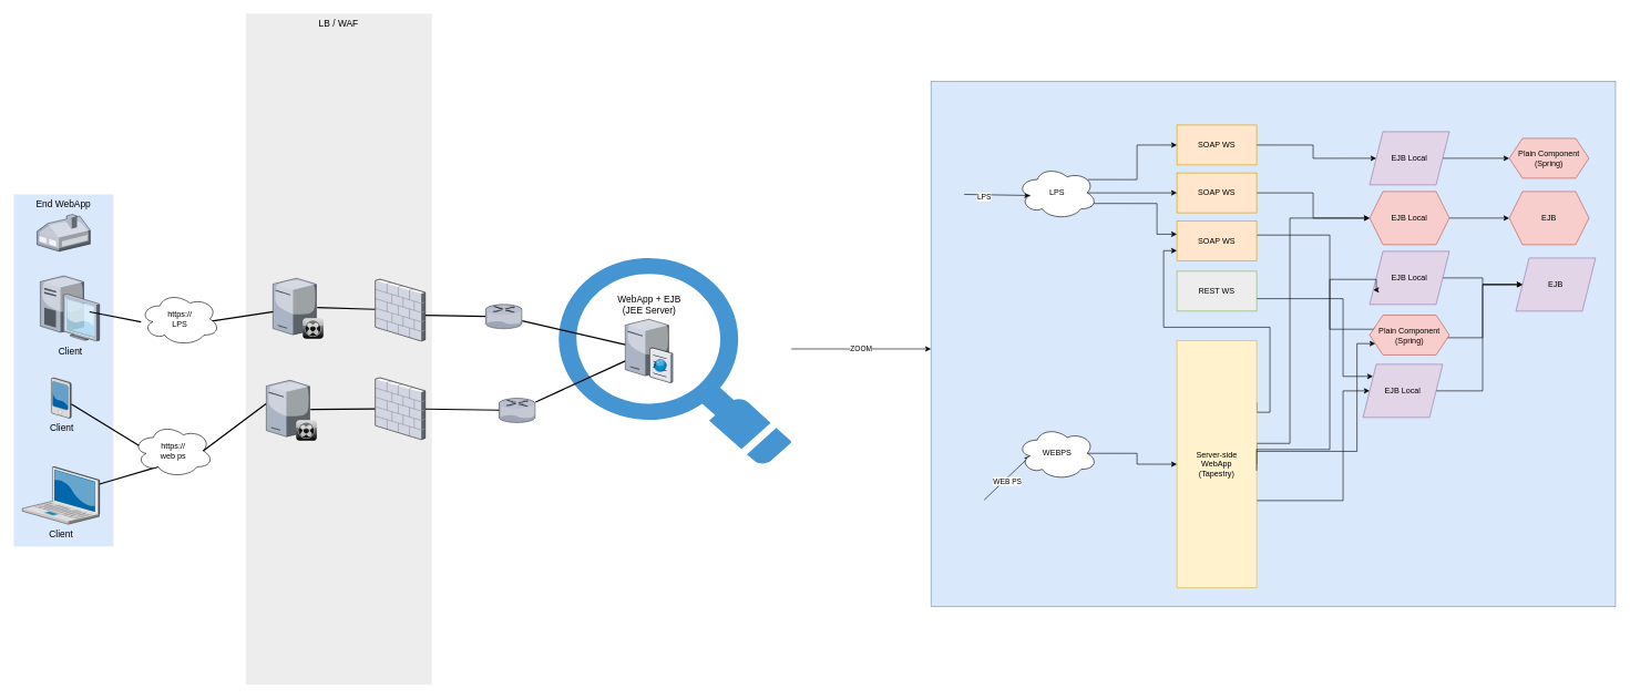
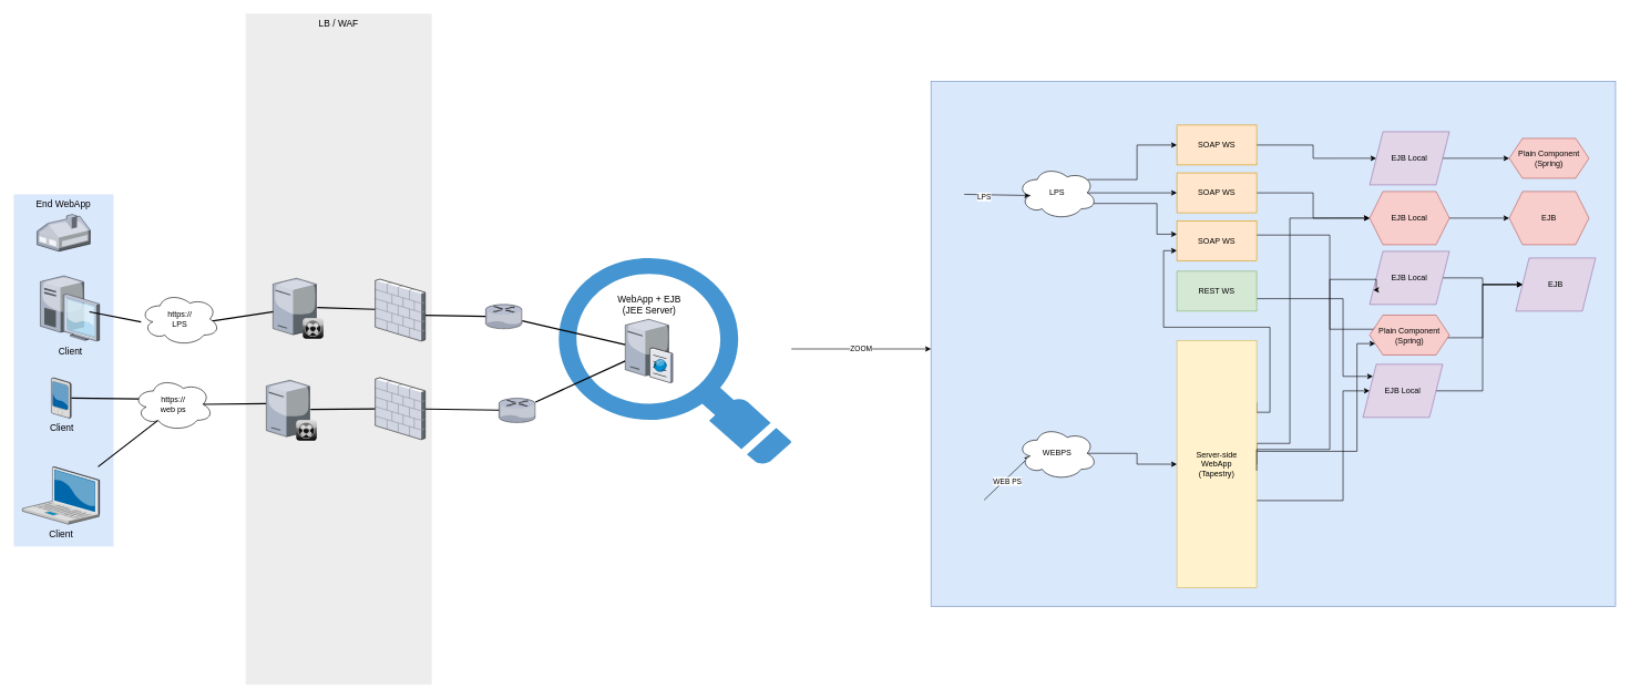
  <mxCell id="0" style=";html=1;" />
  <mxCell id="1" style=";html=1;" parent="0" />
  <mxCell id="2" value="" style="shadow=0;dashed=0;html=1;strokeColor=none;fillColor=#4495D1;labelPosition=center;verticalLabelPosition=bottom;verticalAlign=top;align=center;outlineConnect=0;shape=mxgraph.veeam.magnifying_glass;pointerEvents=1;" parent="1" vertex="1"><mxGeometry x="840" y="387.75" width="350" height="312" as="geometry" /></mxCell>
  <mxCell id="3" value="LB / WAF" style="whiteSpace=wrap;html=1;fillColor=#EDEDED;fontSize=14;strokeColor=none;verticalAlign=top;" parent="1" vertex="1"><mxGeometry x="369" y="20" width="280" height="1010" as="geometry" /></mxCell>
  <mxCell id="4" value="End WebApp" style="whiteSpace=wrap;html=1;fillColor=#dae8fc;fontSize=14;strokeColor=none;verticalAlign=top;" parent="1" vertex="1"><mxGeometry x="20" y="292" width="150" height="530" as="geometry" /></mxCell>
  <mxCell id="5" style="edgeStyle=none;rounded=0;html=1;startSize=10;endSize=10;jettySize=auto;orthogonalLoop=1;fontSize=14;endArrow=none;endFill=0;strokeWidth=2;entryX=0.31;entryY=0.8;entryDx=0;entryDy=0;entryPerimeter=0;" parent="1" source="6" target="54" edge="1"><mxGeometry relative="1" as="geometry" /></mxCell>
  <mxCell id="6" value="Client" style="verticalLabelPosition=bottom;aspect=fixed;html=1;verticalAlign=top;strokeColor=none;shape=mxgraph.citrix.laptop_2;fillColor=#66B2FF;gradientColor=#0066CC;fontSize=14;" parent="1" vertex="1"><mxGeometry x="33" y="702" width="116" height="86.5" as="geometry" /></mxCell>
  <mxCell id="7" style="edgeStyle=none;rounded=0;html=1;startSize=10;endSize=10;jettySize=auto;orthogonalLoop=1;fontSize=14;endArrow=none;endFill=0;strokeWidth=2;entryX=0.07;entryY=0.4;entryDx=0;entryDy=0;entryPerimeter=0;" parent="1" source="8" target="54" edge="1"><mxGeometry relative="1" as="geometry" /></mxCell>
  <mxCell id="8" value="Client" style="verticalLabelPosition=bottom;aspect=fixed;html=1;verticalAlign=top;strokeColor=none;shape=mxgraph.citrix.pda;fillColor=#66B2FF;gradientColor=#0066CC;fontSize=14;" parent="1" vertex="1"><mxGeometry x="76.5" y="568" width="30" height="61" as="geometry" /></mxCell>
  <mxCell id="9" style="edgeStyle=none;rounded=0;html=1;startSize=10;endSize=10;jettySize=auto;orthogonalLoop=1;fontSize=14;endArrow=none;endFill=0;strokeWidth=2;exitX=0.875;exitY=0.484;exitDx=0;exitDy=0;exitPerimeter=0;" parent="1" source="12" target="15" edge="1"><mxGeometry relative="1" as="geometry"><mxPoint x="507" y="768" as="targetPoint" /><mxPoint x="483" y="780.126" as="sourcePoint" /></mxGeometry></mxCell>
  <mxCell id="10" style="edgeStyle=none;rounded=0;html=1;startSize=10;endSize=10;jettySize=auto;orthogonalLoop=1;fontSize=14;endArrow=none;endFill=0;strokeWidth=2;" parent="1" source="11" target="13" edge="1"><mxGeometry relative="1" as="geometry" /></mxCell>
  <mxCell id="11" value="" style="verticalLabelPosition=bottom;aspect=fixed;html=1;verticalAlign=top;strokeColor=none;shape=mxgraph.citrix.router;fillColor=#66B2FF;gradientColor=#0066CC;fontSize=14;" parent="1" vertex="1"><mxGeometry x="750" y="599" width="55" height="36.5" as="geometry" /></mxCell>
  <mxCell id="12" value="" style="verticalLabelPosition=bottom;aspect=fixed;html=1;verticalAlign=top;strokeColor=none;shape=mxgraph.citrix.xenclient_synchronizer;fillColor=#CCCCCC;gradientColor=#000000;gradientDirection=south;fontSize=14;" parent="1" vertex="1"><mxGeometry x="400" y="571.75" width="76" height="91" as="geometry" /></mxCell>
  <mxCell id="13" value="WebApp + EJB&lt;br&gt;(JEE Server)" style="verticalLabelPosition=top;aspect=fixed;html=1;verticalAlign=bottom;strokeColor=none;shape=mxgraph.citrix.cache_server;fillColor=#66B2FF;gradientColor=#0066CC;fontSize=14;labelPosition=center;align=center;" parent="1" vertex="1"><mxGeometry x="940" y="477.75" width="71" height="97.5" as="geometry" /></mxCell>
  <mxCell id="14" style="edgeStyle=none;rounded=0;html=1;startSize=10;endSize=10;jettySize=auto;orthogonalLoop=1;fontSize=14;endArrow=none;endFill=0;strokeWidth=2;" parent="1" source="15" target="11" edge="1"><mxGeometry relative="1" as="geometry" /></mxCell>
  <mxCell id="15" value="" style="verticalLabelPosition=bottom;aspect=fixed;html=1;verticalAlign=top;strokeColor=none;shape=mxgraph.citrix.firewall;fillColor=#66B2FF;gradientColor=#0066CC;fontSize=14;" parent="1" vertex="1"><mxGeometry x="564" y="568" width="75" height="93" as="geometry" /></mxCell>
  <mxCell id="16" value="" style="verticalLabelPosition=bottom;aspect=fixed;html=1;verticalAlign=top;strokeColor=none;shape=mxgraph.citrix.home_office;fillColor=#66B2FF;gradientColor=#0066CC;fontSize=14;" parent="1" vertex="1"><mxGeometry x="55" y="322.25" width="80" height="55.5" as="geometry" /></mxCell>
  <mxCell id="17" value="Client" style="verticalLabelPosition=bottom;aspect=fixed;html=1;verticalAlign=top;strokeColor=none;shape=mxgraph.citrix.desktop;fillColor=#66B2FF;gradientColor=#0066CC;fontSize=14;" parent="1" vertex="1"><mxGeometry x="60" y="414.75" width="89" height="98" as="geometry" /></mxCell>
  <mxCell id="18" style="edgeStyle=none;rounded=0;html=1;startSize=10;endSize=10;jettySize=auto;orthogonalLoop=1;fontSize=14;endArrow=none;endFill=0;strokeWidth=2;exitX=0.83;exitY=0.552;exitDx=0;exitDy=0;exitPerimeter=0;entryX=0.013;entryY=0.554;entryDx=0;entryDy=0;entryPerimeter=0;" parent="1" source="67" target="30" edge="1"><mxGeometry relative="1" as="geometry"><mxPoint x="117" y="607" as="sourcePoint" /><mxPoint x="350" y="612" as="targetPoint" /></mxGeometry></mxCell>
  <mxCell id="19" value="" style="rounded=0;whiteSpace=wrap;html=1;fillColor=#dae8fc;strokeColor=#6c8ebf;" parent="1" vertex="1"><mxGeometry x="1400" y="122" width="1030" height="790" as="geometry" /></mxCell>
  <mxCell id="20" style="edgeStyle=orthogonalEdgeStyle;rounded=0;orthogonalLoop=1;jettySize=auto;html=1;exitX=1;exitY=0.5;exitDx=0;exitDy=0;entryX=0.125;entryY=0.228;entryDx=0;entryDy=0;entryPerimeter=0;" parent="1" target="46" edge="1"><mxGeometry relative="1" as="geometry"><mxPoint x="2037" y="552" as="targetPoint" /><mxPoint x="1820" y="448" as="sourcePoint" /><Array as="points"><mxPoint x="1820" y="449" /><mxPoint x="2020" y="449" /><mxPoint x="2020" y="566" /></Array></mxGeometry></mxCell>
- <mxCell id="21" value="REST WS" style="rounded=0;whiteSpace=wrap;html=1;fillColor=#ededed;strokeColor=#82b366;" parent="1" vertex="1"><mxGeometry x="1770" y="407.75" width="120" height="60" as="geometry" /></mxCell>
+ <mxCell id="21" value="REST WS" style="rounded=0;whiteSpace=wrap;html=1;fillColor=#d5e8d4;strokeColor=#82b366;" parent="1" vertex="1"><mxGeometry x="1770" y="407.75" width="120" height="60" as="geometry" /></mxCell>
  <mxCell id="22" style="edgeStyle=orthogonalEdgeStyle;rounded=0;orthogonalLoop=1;jettySize=auto;html=1;exitX=1;exitY=0.5;exitDx=0;exitDy=0;entryX=0;entryY=0.5;entryDx=0;entryDy=0;" parent="1" target="46" edge="1"><mxGeometry relative="1" as="geometry"><mxPoint x="1890" y="752.875" as="sourcePoint" /><mxPoint x="2060" y="642.5" as="targetPoint" /><Array as="points"><mxPoint x="2020" y="753" /><mxPoint x="2020" y="588" /></Array></mxGeometry></mxCell>
  <mxCell id="23" style="edgeStyle=orthogonalEdgeStyle;rounded=0;orthogonalLoop=1;jettySize=auto;html=1;exitX=1;exitY=0.5;exitDx=0;exitDy=0;entryX=0;entryY=0.75;entryDx=0;entryDy=0;" parent="1" target="48" edge="1"><mxGeometry relative="1" as="geometry"><mxPoint x="1870" y="678.75" as="sourcePoint" /><mxPoint x="2058.571" y="516.607" as="targetPoint" /><Array as="points"><mxPoint x="2041" y="679" /><mxPoint x="2041" y="517" /></Array></mxGeometry></mxCell>
  <mxCell id="24" style="edgeStyle=orthogonalEdgeStyle;rounded=0;orthogonalLoop=1;jettySize=auto;html=1;exitX=1;exitY=0.5;exitDx=0;exitDy=0;entryX=0;entryY=0.5;entryDx=0;entryDy=0;" parent="1" source="26" target="41" edge="1"><mxGeometry relative="1" as="geometry"><Array as="points"><mxPoint x="1940" y="666.75" /><mxPoint x="1940" y="327.75" /></Array></mxGeometry></mxCell>
  <mxCell id="25" style="edgeStyle=orthogonalEdgeStyle;rounded=0;orthogonalLoop=1;jettySize=auto;html=1;exitX=1;exitY=0.25;exitDx=0;exitDy=0;entryX=0;entryY=0.75;entryDx=0;entryDy=0;" parent="1" source="26" target="28" edge="1"><mxGeometry relative="1" as="geometry"><Array as="points"><mxPoint x="1910" y="620" /><mxPoint x="1910" y="492" /><mxPoint x="1750" y="492" /><mxPoint x="1750" y="377" /></Array></mxGeometry></mxCell>
  <mxCell id="26" value="Server-side&lt;br&gt;WebApp&lt;br&gt;(Tapestry)" style="rounded=0;whiteSpace=wrap;html=1;fillColor=#fff2cc;strokeColor=#d6b656;" parent="1" vertex="1"><mxGeometry x="1770" y="512" width="120" height="372.25" as="geometry" /></mxCell>
  <mxCell id="27" style="edgeStyle=orthogonalEdgeStyle;rounded=0;orthogonalLoop=1;jettySize=auto;html=1;exitX=1;exitY=0.5;exitDx=0;exitDy=0;entryX=0;entryY=0.25;entryDx=0;entryDy=0;" parent="1" target="48" edge="1"><mxGeometry relative="1" as="geometry"><mxPoint x="2040" y="495.25" as="targetPoint" /><Array as="points"><mxPoint x="2000" y="353" /><mxPoint x="2000" y="495" /><mxPoint x="2069" y="495" /></Array><mxPoint x="1870" y="353.25" as="sourcePoint" /></mxGeometry></mxCell>
  <mxCell id="28" value="SOAP WS" style="rounded=0;whiteSpace=wrap;html=1;fillColor=#ffe6cc;strokeColor=#d79b00;" parent="1" vertex="1"><mxGeometry x="1770" y="331.75" width="120" height="60" as="geometry" /></mxCell>
  <mxCell id="29" style="edgeStyle=none;rounded=0;html=1;startSize=10;endSize=10;jettySize=auto;orthogonalLoop=1;fontSize=14;endArrow=none;endFill=0;strokeWidth=2;exitX=0.875;exitY=0.484;exitDx=0;exitDy=0;exitPerimeter=0;" parent="1" source="30" target="31" edge="1"><mxGeometry relative="1" as="geometry"><mxPoint x="497" y="553" as="targetPoint" /><mxPoint x="473" y="565.126" as="sourcePoint" /></mxGeometry></mxCell>
  <mxCell id="30" value="" style="verticalLabelPosition=bottom;aspect=fixed;html=1;verticalAlign=top;strokeColor=none;shape=mxgraph.citrix.xenclient_synchronizer;fillColor=#CCCCCC;gradientColor=#000000;gradientDirection=south;fontSize=14;" parent="1" vertex="1"><mxGeometry x="410" y="418.25" width="76" height="91" as="geometry" /></mxCell>
  <mxCell id="31" value="" style="verticalLabelPosition=bottom;aspect=fixed;html=1;verticalAlign=top;strokeColor=none;shape=mxgraph.citrix.firewall;fillColor=#66B2FF;gradientColor=#0066CC;fontSize=14;" parent="1" vertex="1"><mxGeometry x="564" y="419.75" width="75" height="93" as="geometry" /></mxCell>
  <mxCell id="32" style="edgeStyle=orthogonalEdgeStyle;rounded=0;orthogonalLoop=1;jettySize=auto;html=1;exitX=1;exitY=0.5;exitDx=0;exitDy=0;entryX=0;entryY=0.5;entryDx=0;entryDy=0;" parent="1" source="33" target="41" edge="1"><mxGeometry relative="1" as="geometry" /></mxCell>
  <mxCell id="33" value="SOAP WS" style="rounded=0;whiteSpace=wrap;html=1;fillColor=#ffe6cc;strokeColor=#d79b00;" parent="1" vertex="1"><mxGeometry x="1770" y="259.75" width="120" height="60" as="geometry" /></mxCell>
  <mxCell id="34" style="edgeStyle=orthogonalEdgeStyle;rounded=0;orthogonalLoop=1;jettySize=auto;html=1;exitX=1;exitY=0.5;exitDx=0;exitDy=0;entryX=0;entryY=0.5;entryDx=0;entryDy=0;" parent="1" source="35" target="37" edge="1"><mxGeometry relative="1" as="geometry" /></mxCell>
  <mxCell id="35" value="SOAP WS" style="rounded=0;whiteSpace=wrap;html=1;fillColor=#ffe6cc;strokeColor=#d79b00;" parent="1" vertex="1"><mxGeometry x="1770" y="187.75" width="120" height="60" as="geometry" /></mxCell>
  <mxCell id="36" style="edgeStyle=orthogonalEdgeStyle;rounded=0;orthogonalLoop=1;jettySize=auto;html=1;exitX=1;exitY=0.5;exitDx=0;exitDy=0;entryX=0;entryY=0.5;entryDx=0;entryDy=0;" parent="1" source="37" target="49" edge="1"><mxGeometry relative="1" as="geometry" /></mxCell>
  <mxCell id="37" value="EJB Local" style="shape=parallelogram;perimeter=parallelogramPerimeter;whiteSpace=wrap;html=1;fixedSize=1;fillColor=#e1d5e7;strokeColor=#9673a6;" parent="1" vertex="1"><mxGeometry x="2060" y="197.75" width="120" height="80" as="geometry" /></mxCell>
  <mxCell id="38" style="edgeStyle=orthogonalEdgeStyle;rounded=0;orthogonalLoop=1;jettySize=auto;html=1;exitX=1;exitY=0.5;exitDx=0;exitDy=0;entryX=0;entryY=0.5;entryDx=0;entryDy=0;" parent="1" source="39" target="44" edge="1"><mxGeometry relative="1" as="geometry" /></mxCell>
  <mxCell id="39" value="EJB Local" style="shape=parallelogram;perimeter=parallelogramPerimeter;whiteSpace=wrap;html=1;fixedSize=1;fillColor=#e1d5e7;strokeColor=#9673a6;" parent="1" vertex="1"><mxGeometry x="2060" y="377.75" width="120" height="80" as="geometry" /></mxCell>
  <mxCell id="40" style="edgeStyle=orthogonalEdgeStyle;rounded=0;orthogonalLoop=1;jettySize=auto;html=1;exitX=1;exitY=0.5;exitDx=0;exitDy=0;entryX=0;entryY=0.5;entryDx=0;entryDy=0;" parent="1" source="41" target="42" edge="1"><mxGeometry relative="1" as="geometry" /></mxCell>
  <mxCell id="41" value="EJB Local" style="shape=hexagon;perimeter=hexagonPerimeter2;whiteSpace=wrap;html=1;fixedSize=1;fillColor=#f8cecc;strokeColor=#b85450;" parent="1" vertex="1"><mxGeometry x="2060" y="287.75" width="120" height="80" as="geometry" /></mxCell>
  <mxCell id="42" value="EJB" style="shape=hexagon;perimeter=hexagonPerimeter2;whiteSpace=wrap;html=1;fixedSize=1;fillColor=#f8cecc;strokeColor=#b85450;" parent="1" vertex="1"><mxGeometry x="2270" y="287.75" width="120" height="80" as="geometry" /></mxCell>
  <mxCell id="43" style="edgeStyle=orthogonalEdgeStyle;rounded=0;orthogonalLoop=1;jettySize=auto;html=1;exitX=1;exitY=0.5;exitDx=0;exitDy=0;entryX=0;entryY=0.5;entryDx=0;entryDy=0;" parent="1" source="48" target="44" edge="1"><mxGeometry relative="1" as="geometry"><mxPoint x="2180" y="507.75" as="sourcePoint" /><Array as="points"><mxPoint x="2170" y="507.75" /><mxPoint x="2230" y="507.75" /><mxPoint x="2230" y="427.75" /></Array></mxGeometry></mxCell>
  <mxCell id="44" value="EJB" style="shape=parallelogram;perimeter=parallelogramPerimeter;whiteSpace=wrap;html=1;fixedSize=1;fillColor=#e1d5e7;strokeColor=#9673a6;" parent="1" vertex="1"><mxGeometry x="2280" y="387.75" width="120" height="80" as="geometry" /></mxCell>
  <mxCell id="45" style="edgeStyle=orthogonalEdgeStyle;rounded=0;orthogonalLoop=1;jettySize=auto;html=1;exitX=1;exitY=0.5;exitDx=0;exitDy=0;entryX=0;entryY=0.5;entryDx=0;entryDy=0;" parent="1" source="46" target="44" edge="1"><mxGeometry relative="1" as="geometry"><Array as="points"><mxPoint x="2230" y="587.75" /><mxPoint x="2230" y="427.75" /></Array></mxGeometry></mxCell>
  <mxCell id="46" value="EJB Local" style="shape=parallelogram;perimeter=parallelogramPerimeter;whiteSpace=wrap;html=1;fixedSize=1;fillColor=#e1d5e7;strokeColor=#9673a6;" parent="1" vertex="1"><mxGeometry x="2050" y="547.75" width="120" height="80" as="geometry" /></mxCell>
  <mxCell id="47" style="edgeStyle=orthogonalEdgeStyle;rounded=0;orthogonalLoop=1;jettySize=auto;html=1;exitX=1;exitY=0.5;exitDx=0;exitDy=0;entryX=0;entryY=0.75;entryDx=0;entryDy=0;" parent="1" target="39" edge="1"><mxGeometry relative="1" as="geometry"><Array as="points"><mxPoint x="1890" y="676" /><mxPoint x="2000" y="676" /><mxPoint x="2000" y="420" /><mxPoint x="2070" y="420" /><mxPoint x="2070" y="436" /></Array><mxPoint x="1890" y="707.875" as="sourcePoint" /><mxPoint x="2070" y="390" as="targetPoint" /></mxGeometry></mxCell>
  <mxCell id="48" value="Plain Component&lt;br&gt;(Spring)" style="shape=hexagon;perimeter=hexagonPerimeter2;whiteSpace=wrap;html=1;fixedSize=1;fillColor=#f8cecc;strokeColor=#b85450;" parent="1" vertex="1"><mxGeometry x="2060" y="473.75" width="120" height="60" as="geometry" /></mxCell>
  <mxCell id="49" value="Plain Component&lt;br&gt;(Spring)" style="shape=hexagon;perimeter=hexagonPerimeter2;whiteSpace=wrap;html=1;fixedSize=1;fillColor=#f8cecc;strokeColor=#b85450;" parent="1" vertex="1"><mxGeometry x="2270" y="207.75" width="120" height="60" as="geometry" /></mxCell>
  <mxCell id="50" value="ZOOM" style="endArrow=classic;html=1;rounded=0;entryX=0;entryY=0.5;entryDx=0;entryDy=0;" parent="1" edge="1"><mxGeometry x="-0.002" width="50" height="50" relative="1" as="geometry"><mxPoint x="1190" y="524.66" as="sourcePoint" /><mxPoint x="1400" y="524.66" as="targetPoint" /><mxPoint as="offset" /></mxGeometry></mxCell>
  <mxCell id="51" value="" style="edgeStyle=none;rounded=0;html=1;startSize=10;endSize=10;jettySize=auto;orthogonalLoop=1;fontSize=14;endArrow=none;endFill=0;strokeWidth=2;exitX=1.006;exitY=0.585;exitDx=0;exitDy=0;exitPerimeter=0;" parent="1" source="31" target="52" edge="1"><mxGeometry relative="1" as="geometry"><mxPoint x="640" y="356.5" as="sourcePoint" /><mxPoint x="741" y="356.5" as="targetPoint" /></mxGeometry></mxCell>
  <mxCell id="52" value="" style="verticalLabelPosition=bottom;aspect=fixed;html=1;verticalAlign=top;strokeColor=none;shape=mxgraph.citrix.router;fillColor=#66B2FF;gradientColor=#0066CC;fontSize=14;" parent="1" vertex="1"><mxGeometry x="730" y="457.75" width="55" height="36.5" as="geometry" /></mxCell>
  <mxCell id="53" value="" style="edgeStyle=none;rounded=0;html=1;startSize=10;endSize=10;jettySize=auto;orthogonalLoop=1;fontSize=14;endArrow=none;endFill=0;strokeWidth=2;" parent="1" source="52" target="13" edge="1"><mxGeometry width="50" height="50" relative="1" as="geometry"><mxPoint x="1050" y="742" as="sourcePoint" /><mxPoint x="1100" y="692" as="targetPoint" /></mxGeometry></mxCell>
- <mxCell id="54" value="https://&lt;br&gt;web ps" style="ellipse;shape=cloud;whiteSpace=wrap;html=1;" parent="1" vertex="1"><mxGeometry x="200" y="638" width="120" height="80" as="geometry" /></mxCell>
+ <mxCell id="54" value="https://&lt;br&gt;web ps" style="ellipse;shape=cloud;whiteSpace=wrap;html=1;" parent="1" vertex="1"><mxGeometry x="200" y="568" width="120" height="80" as="geometry" /></mxCell>
  <mxCell id="55" style="edgeStyle=none;rounded=0;html=1;startSize=10;endSize=10;jettySize=auto;orthogonalLoop=1;fontSize=14;endArrow=none;endFill=0;strokeWidth=2;entryX=-0.006;entryY=0.389;entryDx=0;entryDy=0;entryPerimeter=0;exitX=0.875;exitY=0.5;exitDx=0;exitDy=0;exitPerimeter=0;" parent="1" source="54" target="12" edge="1"><mxGeometry relative="1" as="geometry"><mxPoint x="304" y="580" as="sourcePoint" /><mxPoint x="390" y="452" as="targetPoint" /></mxGeometry></mxCell>
  <mxCell id="56" value="" style="endArrow=classic;html=1;rounded=0;entryX=0.16;entryY=0.55;entryDx=0;entryDy=0;entryPerimeter=0;" parent="1" target="65" edge="1"><mxGeometry width="50" height="50" relative="1" as="geometry"><mxPoint x="1480" y="752" as="sourcePoint" /><mxPoint x="1530" y="687" as="targetPoint" /></mxGeometry></mxCell>
  <mxCell id="57" value="WEB PS" style="edgeLabel;html=1;align=center;verticalAlign=middle;resizable=0;points=[];" parent="56" vertex="1" connectable="0"><mxGeometry x="-0.075" y="-2" relative="1" as="geometry"><mxPoint x="1" as="offset" /></mxGeometry></mxCell>
  <mxCell id="58" value="" style="endArrow=classic;html=1;rounded=0;entryX=0.16;entryY=0.55;entryDx=0;entryDy=0;entryPerimeter=0;" parent="1" target="63" edge="1"><mxGeometry width="50" height="50" relative="1" as="geometry"><mxPoint x="1450" y="292" as="sourcePoint" /><mxPoint x="1480" y="290" as="targetPoint" /></mxGeometry></mxCell>
  <mxCell id="59" value="LPS" style="edgeLabel;html=1;align=center;verticalAlign=middle;resizable=0;points=[];" parent="58" vertex="1" connectable="0"><mxGeometry x="-0.388" y="-3" relative="1" as="geometry"><mxPoint as="offset" /></mxGeometry></mxCell>
  <mxCell id="60" style="edgeStyle=orthogonalEdgeStyle;rounded=0;orthogonalLoop=1;jettySize=auto;html=1;exitX=0.88;exitY=0.25;exitDx=0;exitDy=0;exitPerimeter=0;entryX=0;entryY=0.5;entryDx=0;entryDy=0;" parent="1" source="63" target="35" edge="1"><mxGeometry relative="1" as="geometry" /></mxCell>
  <mxCell id="61" style="edgeStyle=orthogonalEdgeStyle;rounded=0;orthogonalLoop=1;jettySize=auto;html=1;exitX=0.875;exitY=0.5;exitDx=0;exitDy=0;exitPerimeter=0;entryX=0;entryY=0.5;entryDx=0;entryDy=0;" parent="1" source="63" target="33" edge="1"><mxGeometry relative="1" as="geometry" /></mxCell>
  <mxCell id="62" style="edgeStyle=orthogonalEdgeStyle;rounded=0;orthogonalLoop=1;jettySize=auto;html=1;exitX=0.96;exitY=0.7;exitDx=0;exitDy=0;exitPerimeter=0;" parent="1" source="63" target="28" edge="1"><mxGeometry relative="1" as="geometry"><Array as="points"><mxPoint x="1740" y="306" /><mxPoint x="1740" y="352" /></Array></mxGeometry></mxCell>
  <mxCell id="63" value="LPS" style="ellipse;shape=cloud;whiteSpace=wrap;html=1;" parent="1" vertex="1"><mxGeometry x="1530" y="249.75" width="120" height="80" as="geometry" /></mxCell>
  <mxCell id="64" style="edgeStyle=orthogonalEdgeStyle;rounded=0;orthogonalLoop=1;jettySize=auto;html=1;exitX=0.875;exitY=0.5;exitDx=0;exitDy=0;exitPerimeter=0;entryX=0;entryY=0.5;entryDx=0;entryDy=0;" parent="1" source="65" target="26" edge="1"><mxGeometry relative="1" as="geometry" /></mxCell>
  <mxCell id="65" value="WEBPS" style="ellipse;shape=cloud;whiteSpace=wrap;html=1;" parent="1" vertex="1"><mxGeometry x="1530" y="641.75" width="120" height="80" as="geometry" /></mxCell>
  <mxCell id="66" value="" style="edgeStyle=none;rounded=0;html=1;startSize=10;endSize=10;jettySize=auto;orthogonalLoop=1;fontSize=14;endArrow=none;endFill=0;strokeWidth=2;exitX=0.83;exitY=0.552;exitDx=0;exitDy=0;exitPerimeter=0;entryX=0.013;entryY=0.554;entryDx=0;entryDy=0;entryPerimeter=0;" parent="1" source="17" target="67" edge="1"><mxGeometry relative="1" as="geometry"><mxPoint x="134" y="469" as="sourcePoint" /><mxPoint x="411" y="469" as="targetPoint" /></mxGeometry></mxCell>
  <mxCell id="67" value="https://&lt;br&gt;LPS" style="ellipse;shape=cloud;whiteSpace=wrap;html=1;" parent="1" vertex="1"><mxGeometry x="210" y="439.75" width="120" height="80" as="geometry" /></mxCell>
